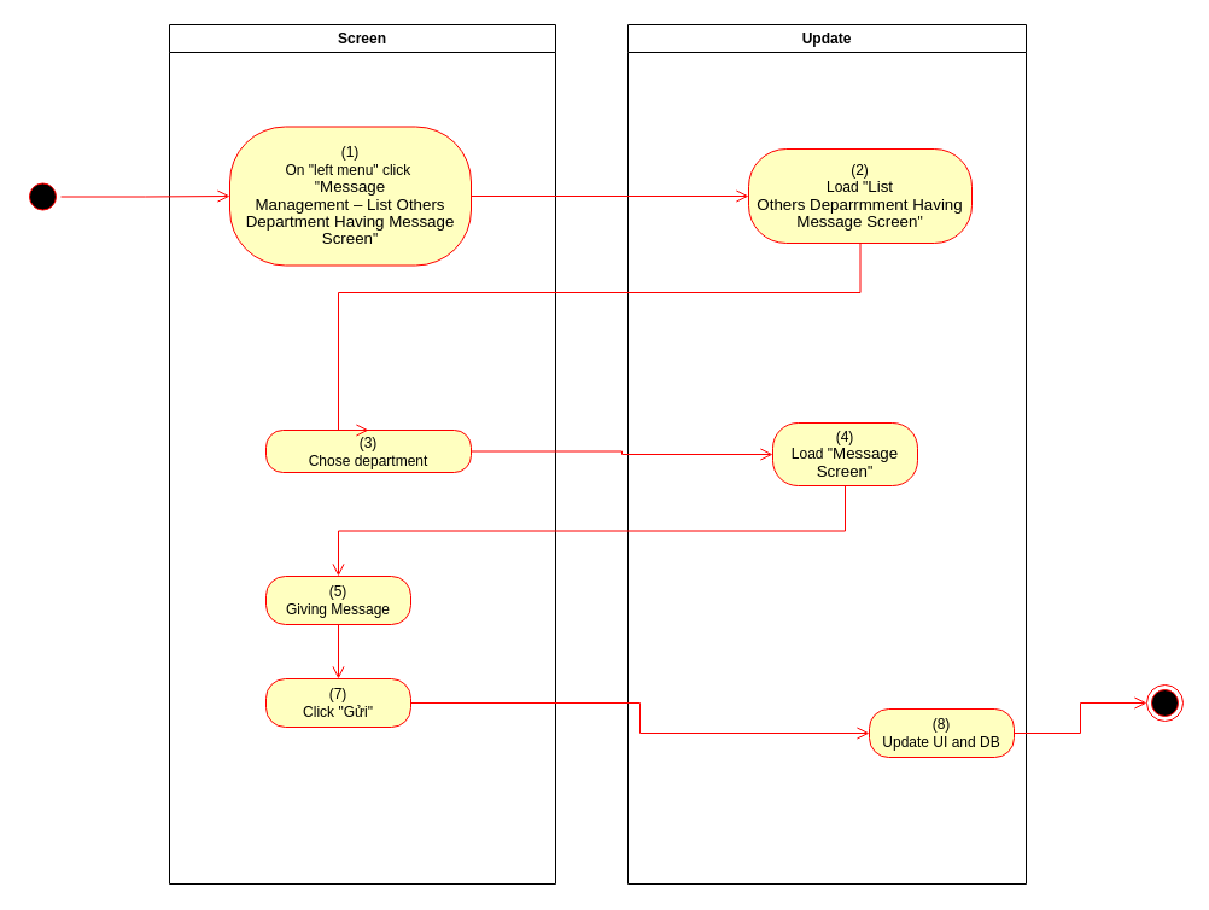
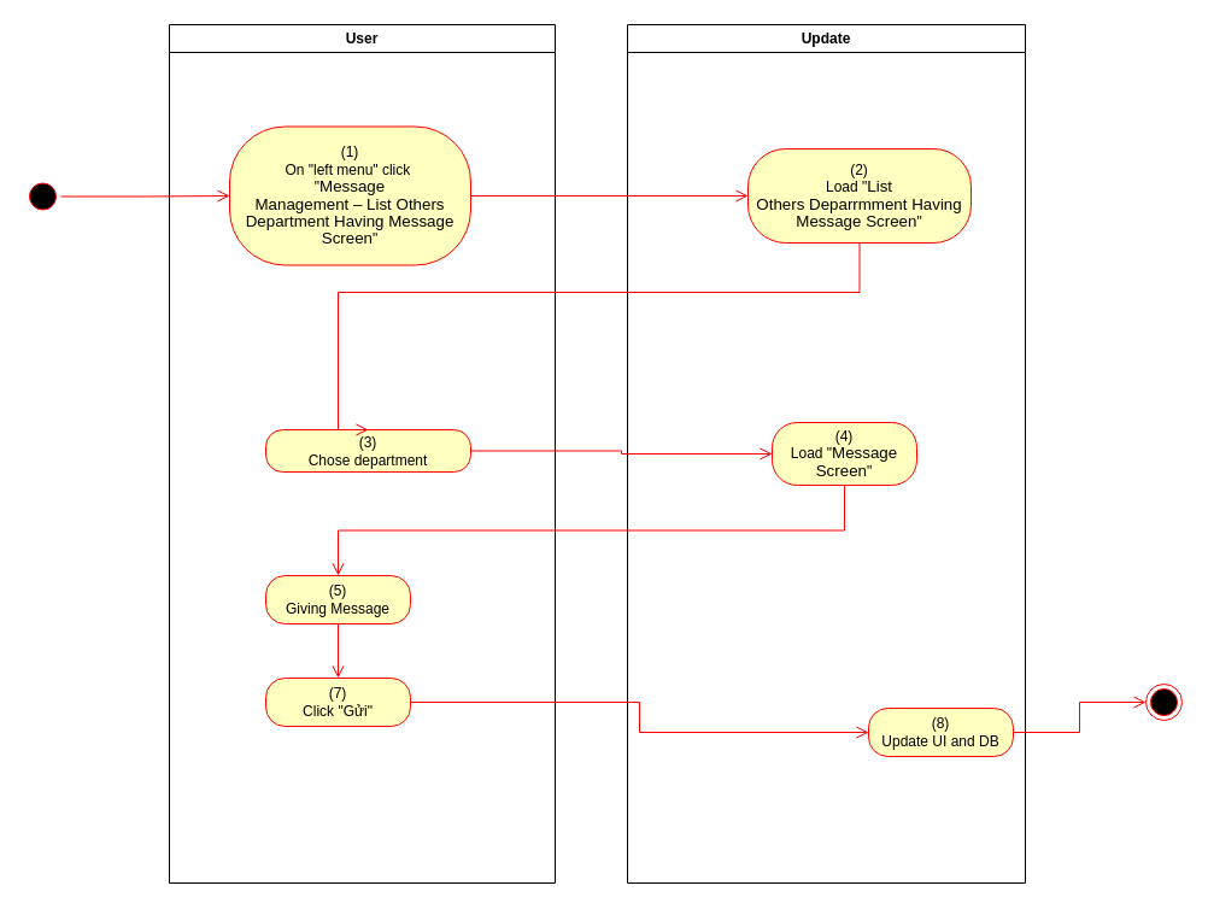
  <mxCell id="0" />
  <mxCell id="1" parent="0" />
- <mxCell id="2" value="Screen" style="swimlane;whiteSpace=wrap" vertex="1" parent="1"><mxGeometry x="140" y="20" width="320" height="712" as="geometry"><mxRectangle x="120" y="128" width="60" height="23" as="alternateBounds" /></mxGeometry></mxCell>
+ <mxCell id="2" value="User" style="swimlane;whiteSpace=wrap" vertex="1" parent="1"><mxGeometry x="140" y="20" width="320" height="712" as="geometry"><mxRectangle x="120" y="128" width="60" height="23" as="alternateBounds" /></mxGeometry></mxCell>
  <mxCell id="3" value="&lt;span&gt;(1)&lt;/span&gt;&lt;br style=&quot;padding: 0px ; margin: 0px&quot;&gt;&lt;span&gt;On &quot;left menu&quot; click&amp;nbsp;&lt;/span&gt;&lt;br style=&quot;padding: 0px ; margin: 0px&quot;&gt;&lt;span&gt;&quot;&lt;/span&gt;&lt;span lang=&quot;EN-GB&quot; style=&quot;font-size: 10pt ; line-height: 107% ; font-family: &amp;#34;arial&amp;#34; , sans-serif&quot;&gt;Message&lt;br/&gt;Management – List Others Department Having Message Screen&lt;/span&gt;&lt;span&gt;&quot;&lt;/span&gt;" style="rounded=1;whiteSpace=wrap;html=1;arcSize=40;fontColor=#000000;fillColor=#ffffc0;strokeColor=#ff0000;" vertex="1" parent="2"><mxGeometry x="50" y="84.5" width="200" height="115" as="geometry" /></mxCell>
  <mxCell id="4" value="(3)&lt;br&gt;Chose department" style="rounded=1;whiteSpace=wrap;html=1;arcSize=40;fontColor=#000000;fillColor=#ffffc0;strokeColor=#ff0000;" vertex="1" parent="2"><mxGeometry x="80" y="336" width="170" height="35" as="geometry" /></mxCell>
  <mxCell id="5" value="(5)&lt;br&gt;Giving Message" style="rounded=1;whiteSpace=wrap;html=1;arcSize=40;fontColor=#000000;fillColor=#ffffc0;strokeColor=#ff0000;" vertex="1" parent="2"><mxGeometry x="80" y="457" width="120" height="40" as="geometry" /></mxCell>
  <mxCell id="6" value="" style="edgeStyle=orthogonalEdgeStyle;html=1;verticalAlign=bottom;endArrow=open;endSize=8;strokeColor=#ff0000;rounded=0;" edge="1" source="5" parent="2"><mxGeometry relative="1" as="geometry"><mxPoint x="140" y="542" as="targetPoint" /></mxGeometry></mxCell>
  <mxCell id="7" value="(7)&lt;br&gt;Click &quot;Gửi&quot;" style="rounded=1;whiteSpace=wrap;html=1;arcSize=40;fontColor=#000000;fillColor=#ffffc0;strokeColor=#ff0000;" vertex="1" parent="2"><mxGeometry x="80" y="542" width="120" height="40" as="geometry" /></mxCell>
  <mxCell id="8" value="Update" style="swimlane;whiteSpace=wrap;startSize=23;" vertex="1" parent="1"><mxGeometry x="520" y="20" width="330" height="712" as="geometry" /></mxCell>
  <mxCell id="9" value="(2)&lt;br&gt;Load &quot;&lt;span lang=&quot;EN-GB&quot; style=&quot;font-size: 10pt ; line-height: 107% ; font-family: &amp;#34;arial&amp;#34; , sans-serif&quot;&gt;List&lt;br/&gt;Others Deparrmment Having Message Screen&lt;/span&gt;&quot;" style="rounded=1;whiteSpace=wrap;html=1;arcSize=40;fontColor=#000000;fillColor=#ffffc0;strokeColor=#ff0000;" vertex="1" parent="8"><mxGeometry x="100" y="103" width="185" height="78" as="geometry" /></mxCell>
  <mxCell id="10" value="(4)&lt;br&gt;Load &quot;&lt;span lang=&quot;EN-GB&quot; style=&quot;font-size: 10pt ; line-height: 107% ; font-family: &amp;#34;arial&amp;#34; , sans-serif&quot;&gt;Message&lt;br&gt;Screen&lt;/span&gt;&quot;" style="rounded=1;whiteSpace=wrap;html=1;arcSize=40;fontColor=#000000;fillColor=#ffffc0;strokeColor=#ff0000;" vertex="1" parent="8"><mxGeometry x="120" y="330" width="120" height="52" as="geometry" /></mxCell>
  <mxCell id="11" value="(8)&lt;br&gt;Update UI and DB" style="rounded=1;whiteSpace=wrap;html=1;arcSize=40;fontColor=#000000;fillColor=#ffffc0;strokeColor=#ff0000;" vertex="1" parent="8"><mxGeometry x="200" y="567" width="120" height="40" as="geometry" /></mxCell>
  <mxCell id="12" value="" style="ellipse;html=1;shape=startState;fillColor=#000000;strokeColor=#ff0000;" vertex="1" parent="1"><mxGeometry x="20" y="147.5" width="30" height="30" as="geometry" /></mxCell>
  <mxCell id="13" value="" style="edgeStyle=orthogonalEdgeStyle;html=1;verticalAlign=bottom;endArrow=open;endSize=8;strokeColor=#ff0000;rounded=0;entryX=0;entryY=0.5;entryDx=0;entryDy=0;" edge="1" parent="1" source="12" target="3"><mxGeometry relative="1" as="geometry"><mxPoint x="200" y="145" as="targetPoint" /></mxGeometry></mxCell>
  <mxCell id="14" value="" style="edgeStyle=orthogonalEdgeStyle;html=1;verticalAlign=bottom;endArrow=open;endSize=8;strokeColor=#ff0000;rounded=0;entryX=0;entryY=0.5;entryDx=0;entryDy=0;" edge="1" parent="1" source="3" target="9"><mxGeometry relative="1" as="geometry"><mxPoint x="600" y="163" as="targetPoint" /></mxGeometry></mxCell>
  <mxCell id="15" value="" style="edgeStyle=orthogonalEdgeStyle;html=1;verticalAlign=bottom;endArrow=open;endSize=8;strokeColor=#ff0000;rounded=0;entryX=0.5;entryY=0;entryDx=0;entryDy=0;" edge="1" parent="1" source="9" target="4"><mxGeometry relative="1" as="geometry"><mxPoint x="685" y="242" as="targetPoint" /><Array as="points"><mxPoint x="713" y="242" /><mxPoint x="280" y="242" /></Array></mxGeometry></mxCell>
  <mxCell id="16" value="" style="edgeStyle=orthogonalEdgeStyle;html=1;verticalAlign=bottom;endArrow=open;endSize=8;strokeColor=#ff0000;rounded=0;entryX=0;entryY=0.5;entryDx=0;entryDy=0;exitX=1;exitY=0.5;exitDx=0;exitDy=0;" edge="1" parent="1" source="4" target="10"><mxGeometry relative="1" as="geometry"><mxPoint x="630" y="382" as="targetPoint" /><mxPoint x="340" y="382" as="sourcePoint" /></mxGeometry></mxCell>
  <mxCell id="17" value="" style="ellipse;html=1;shape=endState;fillColor=#000000;strokeColor=#ff0000;" vertex="1" parent="1"><mxGeometry x="950" y="567" width="30" height="30" as="geometry" /></mxCell>
  <mxCell id="18" value="" style="edgeStyle=orthogonalEdgeStyle;html=1;verticalAlign=bottom;endArrow=open;endSize=8;strokeColor=#ff0000;rounded=0;exitX=1;exitY=0.5;exitDx=0;exitDy=0;entryX=0;entryY=0.5;entryDx=0;entryDy=0;" edge="1" parent="1" source="11" target="17"><mxGeometry relative="1" as="geometry"><mxPoint x="820" y="652" as="targetPoint" /><mxPoint x="820" y="592" as="sourcePoint" /></mxGeometry></mxCell>
  <mxCell id="19" value="" style="edgeStyle=orthogonalEdgeStyle;html=1;verticalAlign=bottom;endArrow=open;endSize=8;strokeColor=#ff0000;rounded=0;exitX=1;exitY=0.5;exitDx=0;exitDy=0;entryX=0;entryY=0.5;entryDx=0;entryDy=0;" edge="1" source="7" parent="1" target="11"><mxGeometry relative="1" as="geometry"><mxPoint x="420" y="532" as="targetPoint" /><mxPoint x="420" y="472" as="sourcePoint" /></mxGeometry></mxCell>
  <mxCell id="20" value="" style="edgeStyle=orthogonalEdgeStyle;html=1;verticalAlign=bottom;endArrow=open;endSize=8;strokeColor=#ff0000;rounded=0;exitX=0.5;exitY=1;exitDx=0;exitDy=0;entryX=0.5;entryY=0;entryDx=0;entryDy=0;" edge="1" parent="1" source="10" target="5"><mxGeometry relative="1" as="geometry"><mxPoint x="690" y="662" as="targetPoint" /></mxGeometry></mxCell>
